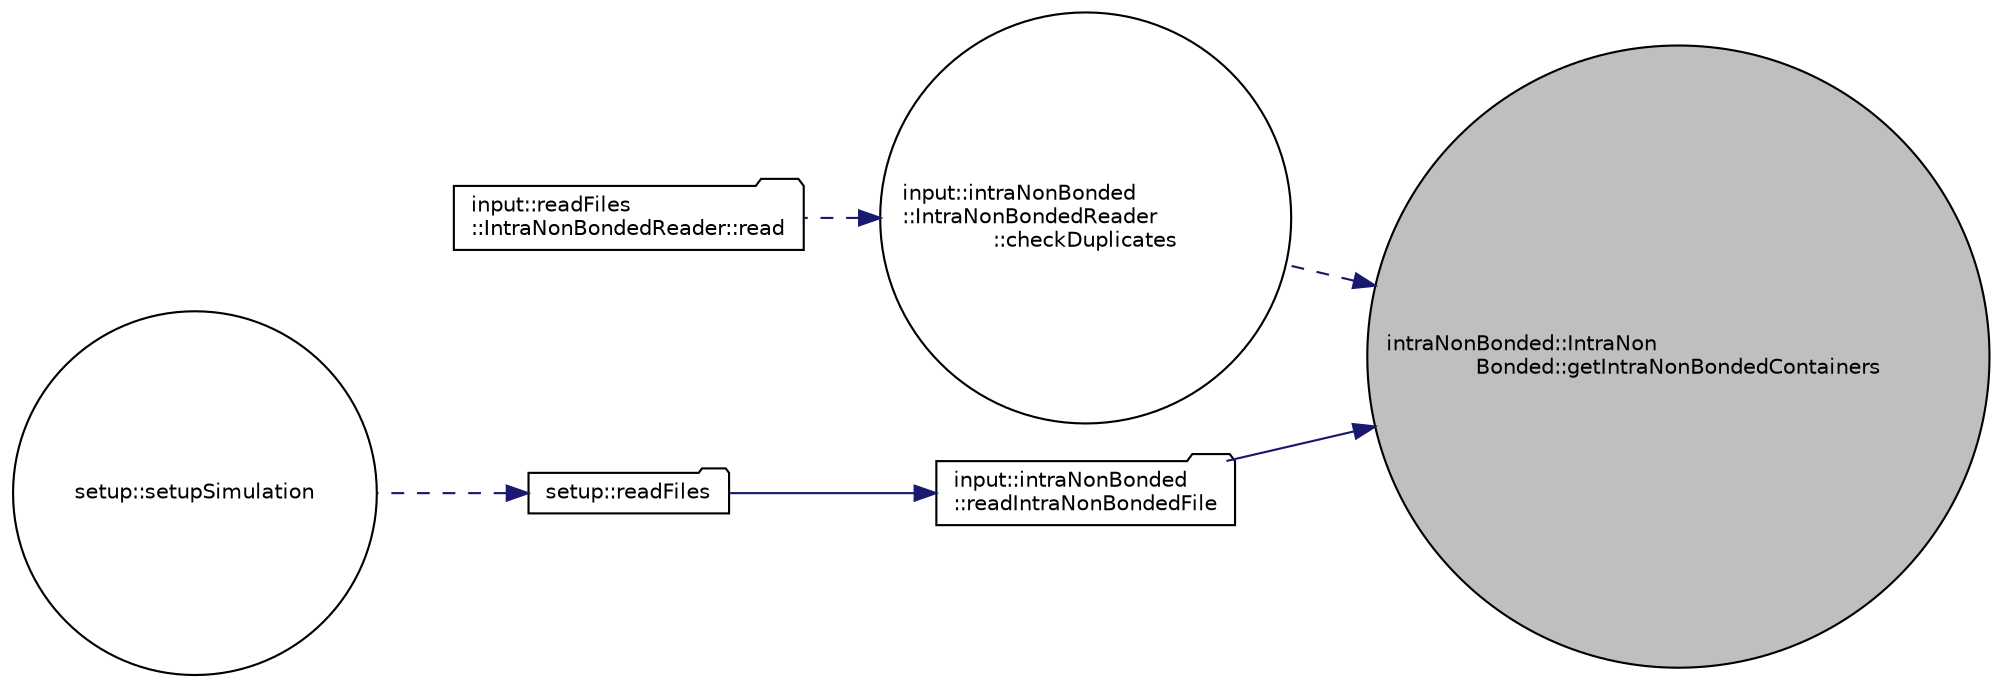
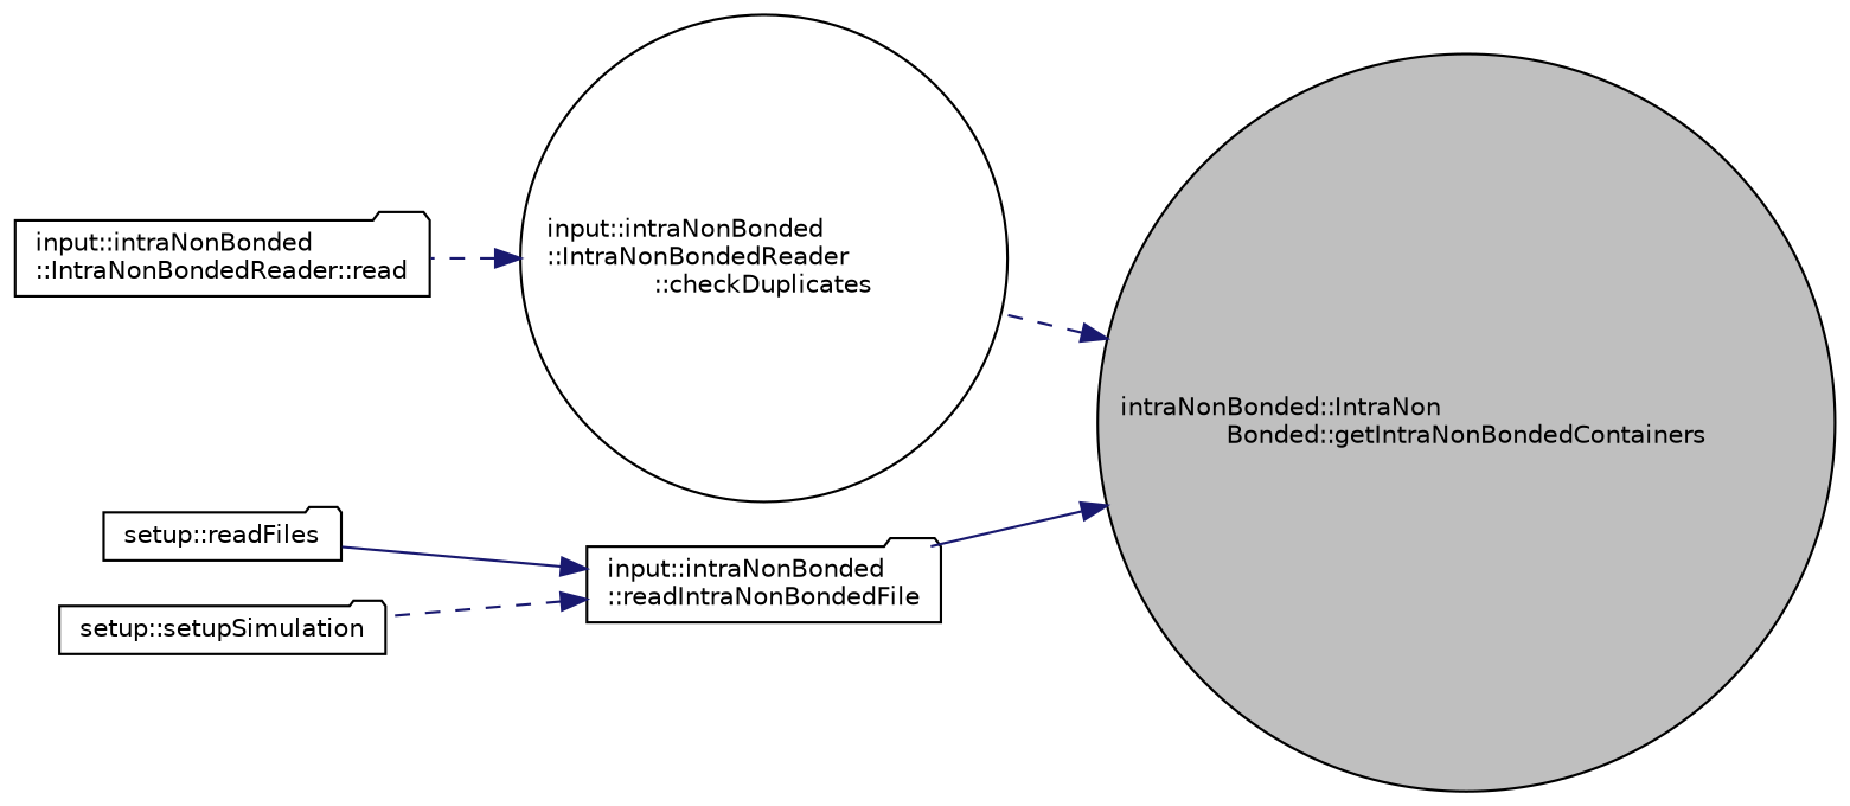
  digraph {
    rankdir=RL
    node [color=black fillcolor=white fontname=Helvetica fontsize=10 shape=folder style=filled]
    edge [color=midnightblue dir=back fontname=Helvetica fontsize=10 labelfontname=Helvetica labelfontsize=10 style=dashed]
    n1 [fillcolor=grey75 fontcolor=black height=0.2 label="intraNonBonded::IntraNon\lBonded::getIntraNonBondedContainers" shape=circle width=0.4]
    n2 [height=0.2 label="input::intraNonBonded\l::IntraNonBondedReader\l::checkDuplicates" shape=circle width=0.4]
    n3 [height=0.2 label="input::intraNonBonded\l::readIntraNonBondedFile" width=0.4]
-   n4 [height=0.2 label="input::readFiles\l::IntraNonBondedReader::read" width=0.4]
+   n4 [height=0.2 label="input::intraNonBonded\l::IntraNonBondedReader::read" width=0.4]
    n5 [height=0.2 label="setup::readFiles" width=0.4]
-   n6 [height=0.2 label="setup::setupSimulation" shape=circle width=0.4]
+   n6 [height=0.2 label="setup::setupSimulation" width=0.4]
    n1 -> n2
    n1 -> n3 [style=solid]
    n2 -> n4
    n3 -> n5 [style=solid]
-   n5 -> n6
+   n3 -> n6
  }
